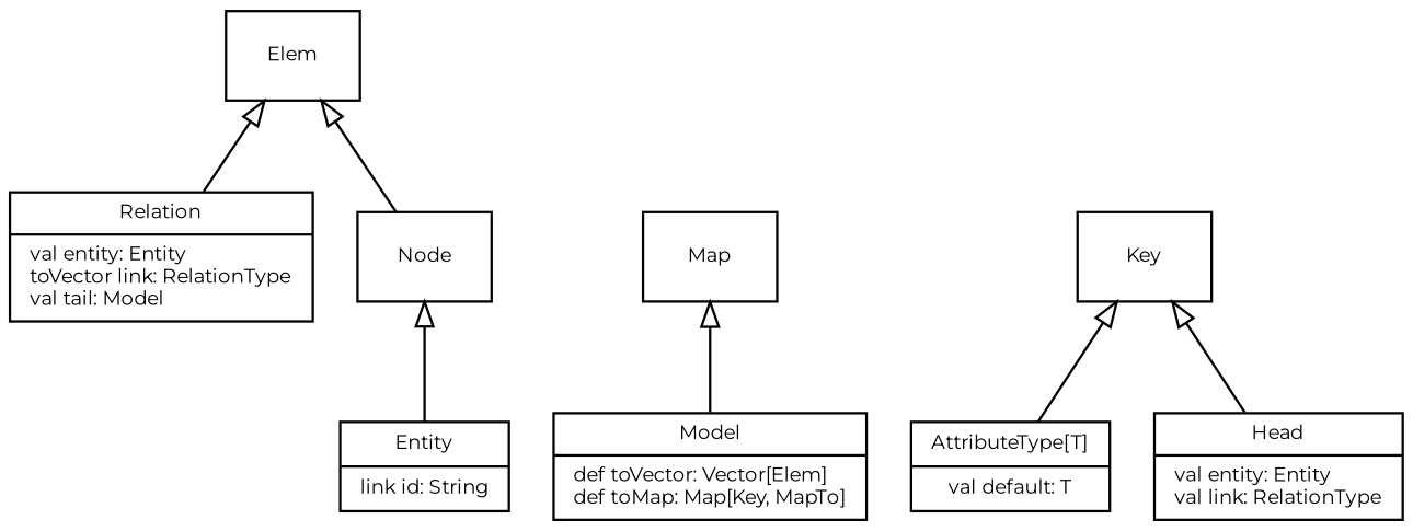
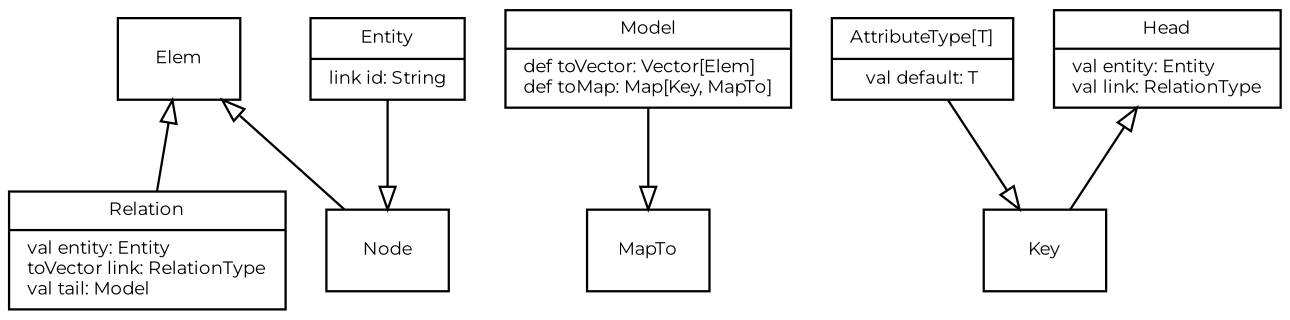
  digraph {
    fontname=Montserrat
    fontsize=8
    nojustify=true
    ordering=out
    rankdir=BT
    node [fontname=Montserrat fontsize=8 shape=record]
    edge [arrowhead=empty fontname=Montserrat fontsize=8]
    Elem
    n2 [label="{Relation|val entity: Entity\ltoVector link: RelationType\lval tail: Model\l }"]
    n3 [label="Node"]
-   n4 [label=Map]
+   n4 [label=MapTo]
    Key
    n6 [label="{Entity|link id: String}"]
    n7 [label="{AttributeType[T]|val default: T}"]
    n8 [label="{Head|val entity: Entity\lval link: RelationType\l }"]
    n9 [label="{Model|def toVector: Vector[Elem]\ldef toMap: Map[Key, MapTo] }"]
    subgraph sub_1 {
      rank=same
      Elem
    }
    subgraph sub_2 {
      rank=same
      n2
      n3
      n4
      Key
    }
    subgraph sub_3 {
      rank=same
      n6
      n7
      n8
      n9
    }
    n2 -> Elem
    n3 -> Elem
    n6 -> n3
    n7 -> Key
-   n8 -> Key
+   Key -> n8
    n9 -> n4
  }
